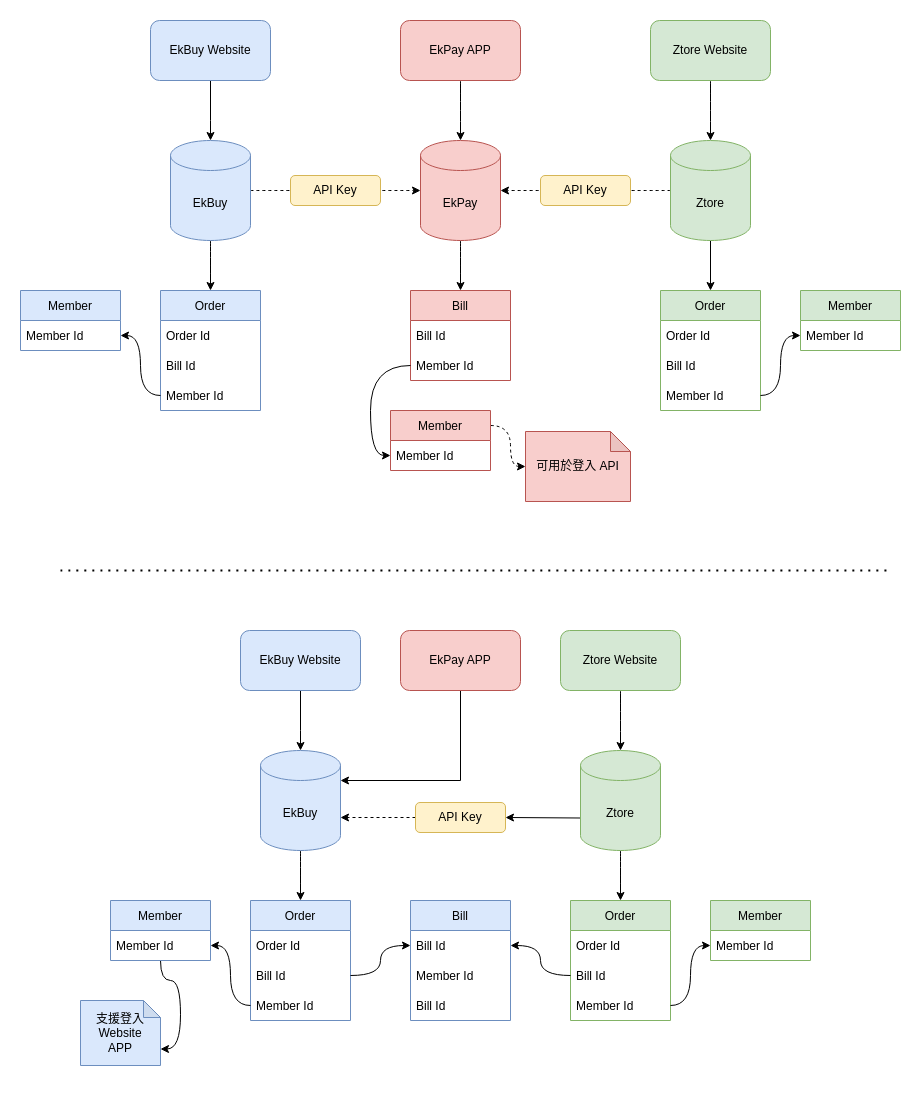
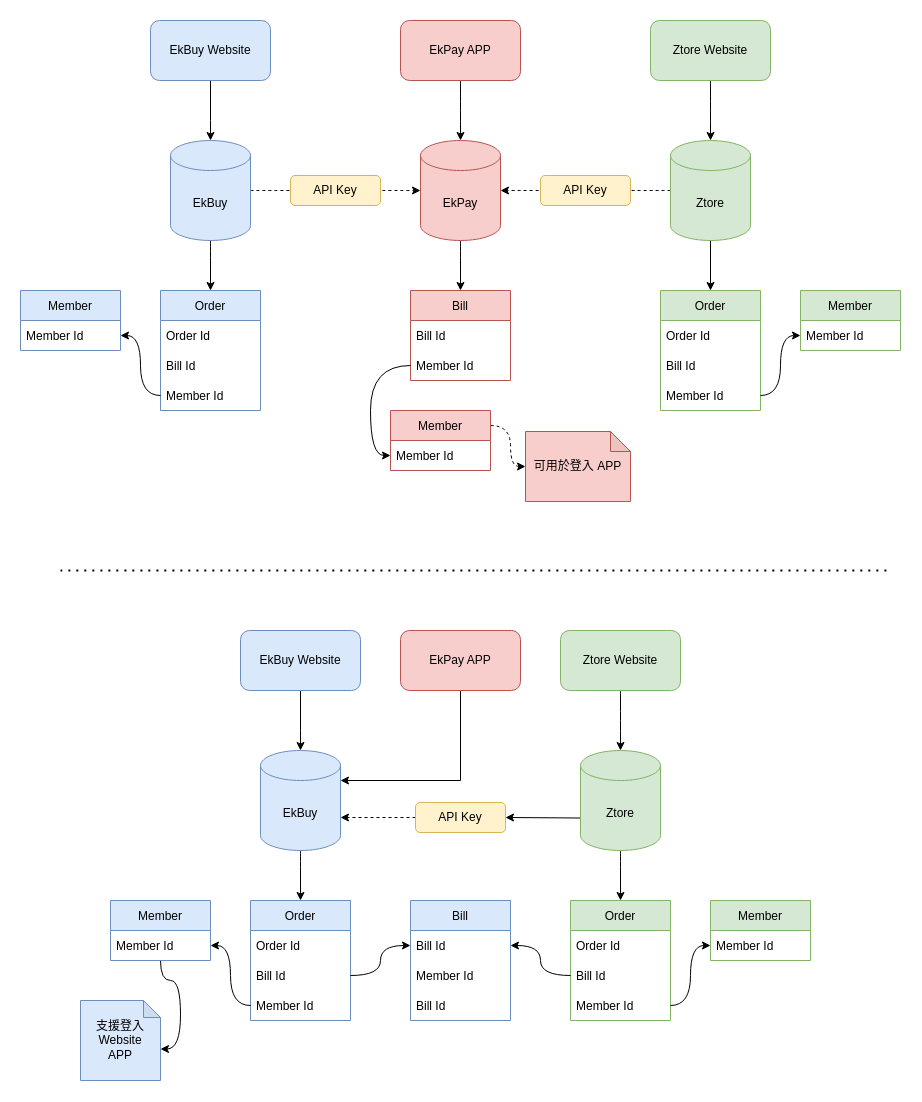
  <mxCell id="0" />
  <mxCell id="1" parent="0" />
  <mxCell id="2" style="edgeStyle=orthogonalEdgeStyle;curved=1;rounded=0;sketch=0;orthogonalLoop=1;jettySize=auto;html=1;startArrow=none;startFill=0;entryX=0.5;entryY=0;entryDx=0;entryDy=0;" parent="1" source="3" target="18" edge="1"><mxGeometry relative="1" as="geometry"><mxPoint x="460" y="90" as="targetPoint" /></mxGeometry></mxCell>
  <mxCell id="3" value="EkPay" style="shape=cylinder3;whiteSpace=wrap;html=1;boundedLbl=1;backgroundOutline=1;size=15;fillColor=#f8cecc;strokeColor=#b85450;" parent="1" vertex="1"><mxGeometry x="420" y="140" width="80" height="100" as="geometry" /></mxCell>
  <mxCell id="4" style="edgeStyle=orthogonalEdgeStyle;curved=1;rounded=0;sketch=0;orthogonalLoop=1;jettySize=auto;html=1;startArrow=none;startFill=0;entryX=0.5;entryY=0;entryDx=0;entryDy=0;" parent="1" source="6" target="11" edge="1"><mxGeometry relative="1" as="geometry"><mxPoint x="130" y="165" as="targetPoint" /></mxGeometry></mxCell>
  <mxCell id="5" style="edgeStyle=orthogonalEdgeStyle;curved=1;rounded=0;sketch=0;orthogonalLoop=1;jettySize=auto;html=1;entryX=0;entryY=0.5;entryDx=0;entryDy=0;entryPerimeter=0;dashed=1;startArrow=none;startFill=0;endArrow=classic;endFill=1;" parent="1" source="6" target="3" edge="1"><mxGeometry relative="1" as="geometry" /></mxCell>
  <mxCell id="6" value="&lt;font style=&quot;vertical-align: inherit&quot;&gt;&lt;font style=&quot;vertical-align: inherit&quot;&gt;EkBuy&lt;/font&gt;&lt;/font&gt;" style="shape=cylinder3;whiteSpace=wrap;html=1;boundedLbl=1;backgroundOutline=1;size=15;fillColor=#dae8fc;strokeColor=#6c8ebf;" parent="1" vertex="1"><mxGeometry x="170" y="140" width="80" height="100" as="geometry" /></mxCell>
  <mxCell id="7" style="edgeStyle=orthogonalEdgeStyle;rounded=0;orthogonalLoop=1;jettySize=auto;html=1;entryX=0.5;entryY=0;entryDx=0;entryDy=0;entryPerimeter=0;" parent="1" source="8" target="6" edge="1"><mxGeometry relative="1" as="geometry"><Array as="points"><mxPoint x="210" y="120" /><mxPoint x="210" y="120" /></Array></mxGeometry></mxCell>
  <mxCell id="8" value="EkBuy Website" style="rounded=1;whiteSpace=wrap;html=1;fillColor=#dae8fc;strokeColor=#6c8ebf;" parent="1" vertex="1"><mxGeometry x="150" y="20" width="120" height="60" as="geometry" /></mxCell>
  <mxCell id="9" style="edgeStyle=orthogonalEdgeStyle;curved=1;rounded=0;sketch=0;orthogonalLoop=1;jettySize=auto;html=1;startArrow=none;startFill=0;" parent="1" source="10" target="23" edge="1"><mxGeometry relative="1" as="geometry" /></mxCell>
  <mxCell id="10" value="Ztore Website" style="rounded=1;whiteSpace=wrap;html=1;fillColor=#d5e8d4;strokeColor=#82b366;" parent="1" vertex="1"><mxGeometry x="650" y="20" width="120" height="60" as="geometry" /></mxCell>
  <mxCell id="11" value="Order" style="swimlane;fontStyle=0;childLayout=stackLayout;horizontal=1;startSize=30;horizontalStack=0;resizeParent=1;resizeParentMax=0;resizeLast=0;collapsible=1;marginBottom=0;fillColor=#dae8fc;strokeColor=#6c8ebf;" parent="1" vertex="1"><mxGeometry x="160" y="290" width="100" height="120" as="geometry" /></mxCell>
  <mxCell id="12" value="Order Id" style="text;strokeColor=none;fillColor=none;align=left;verticalAlign=middle;spacingLeft=4;spacingRight=4;overflow=hidden;points=[[0,0.5],[1,0.5]];portConstraint=eastwest;rotatable=0;" parent="11" vertex="1"><mxGeometry y="30" width="100" height="30" as="geometry" /></mxCell>
  <mxCell id="13" value="Bill Id" style="text;strokeColor=none;fillColor=none;align=left;verticalAlign=middle;spacingLeft=4;spacingRight=4;overflow=hidden;points=[[0,0.5],[1,0.5]];portConstraint=eastwest;rotatable=0;" parent="11" vertex="1"><mxGeometry y="60" width="100" height="30" as="geometry" /></mxCell>
  <mxCell id="14" value="Member Id" style="text;strokeColor=none;fillColor=none;align=left;verticalAlign=middle;spacingLeft=4;spacingRight=4;overflow=hidden;points=[[0,0.5],[1,0.5]];portConstraint=eastwest;rotatable=0;" parent="11" vertex="1"><mxGeometry y="90" width="100" height="30" as="geometry" /></mxCell>
  <mxCell id="15" value="Member" style="swimlane;fontStyle=0;childLayout=stackLayout;horizontal=1;startSize=30;horizontalStack=0;resizeParent=1;resizeParentMax=0;resizeLast=0;collapsible=1;marginBottom=0;fillColor=#dae8fc;strokeColor=#6c8ebf;" parent="1" vertex="1"><mxGeometry x="20" y="290" width="100" height="60" as="geometry" /></mxCell>
  <mxCell id="16" value="Member Id" style="text;strokeColor=none;fillColor=none;align=left;verticalAlign=middle;spacingLeft=4;spacingRight=4;overflow=hidden;points=[[0,0.5],[1,0.5]];portConstraint=eastwest;rotatable=0;" parent="15" vertex="1"><mxGeometry y="30" width="100" height="30" as="geometry" /></mxCell>
  <mxCell id="17" style="edgeStyle=orthogonalEdgeStyle;curved=1;rounded=0;sketch=0;orthogonalLoop=1;jettySize=auto;html=1;entryX=1;entryY=0.75;entryDx=0;entryDy=0;startArrow=none;startFill=0;" parent="1" source="14" target="15" edge="1"><mxGeometry relative="1" as="geometry" /></mxCell>
  <mxCell id="18" value="Bill" style="swimlane;fontStyle=0;childLayout=stackLayout;horizontal=1;startSize=30;horizontalStack=0;resizeParent=1;resizeParentMax=0;resizeLast=0;collapsible=1;marginBottom=0;fillColor=#f8cecc;strokeColor=#b85450;" parent="1" vertex="1"><mxGeometry x="410" y="290" width="100" height="90" as="geometry" /></mxCell>
  <mxCell id="19" value="Bill Id" style="text;strokeColor=none;fillColor=none;align=left;verticalAlign=middle;spacingLeft=4;spacingRight=4;overflow=hidden;points=[[0,0.5],[1,0.5]];portConstraint=eastwest;rotatable=0;" parent="18" vertex="1"><mxGeometry y="30" width="100" height="30" as="geometry" /></mxCell>
  <mxCell id="20" value="Member Id" style="text;strokeColor=none;fillColor=none;align=left;verticalAlign=middle;spacingLeft=4;spacingRight=4;overflow=hidden;points=[[0,0.5],[1,0.5]];portConstraint=eastwest;rotatable=0;" parent="18" vertex="1"><mxGeometry y="60" width="100" height="30" as="geometry" /></mxCell>
  <mxCell id="21" value="" style="edgeStyle=orthogonalEdgeStyle;curved=1;rounded=0;sketch=0;orthogonalLoop=1;jettySize=auto;html=1;startArrow=none;startFill=0;dashed=1;" parent="1" source="23" target="3" edge="1"><mxGeometry relative="1" as="geometry" /></mxCell>
  <mxCell id="22" value="" style="edgeStyle=none;rounded=0;sketch=0;orthogonalLoop=1;jettySize=auto;html=1;startArrow=none;startFill=0;" parent="1" source="23" edge="1"><mxGeometry relative="1" as="geometry"><mxPoint x="710" y="290" as="targetPoint" /></mxGeometry></mxCell>
  <mxCell id="23" value="Ztore" style="shape=cylinder3;whiteSpace=wrap;html=1;boundedLbl=1;backgroundOutline=1;size=15;fillColor=#d5e8d4;strokeColor=#82b366;" parent="1" vertex="1"><mxGeometry x="670" y="140" width="80" height="100" as="geometry" /></mxCell>
  <mxCell id="24" value="Order" style="swimlane;fontStyle=0;childLayout=stackLayout;horizontal=1;startSize=30;horizontalStack=0;resizeParent=1;resizeParentMax=0;resizeLast=0;collapsible=1;marginBottom=0;fillColor=#d5e8d4;strokeColor=#82b366;" parent="1" vertex="1"><mxGeometry x="660" y="290" width="100" height="120" as="geometry" /></mxCell>
  <mxCell id="25" value="Order Id" style="text;strokeColor=none;fillColor=none;align=left;verticalAlign=middle;spacingLeft=4;spacingRight=4;overflow=hidden;points=[[0,0.5],[1,0.5]];portConstraint=eastwest;rotatable=0;" parent="24" vertex="1"><mxGeometry y="30" width="100" height="30" as="geometry" /></mxCell>
  <mxCell id="26" value="Bill Id" style="text;strokeColor=none;fillColor=none;align=left;verticalAlign=middle;spacingLeft=4;spacingRight=4;overflow=hidden;points=[[0,0.5],[1,0.5]];portConstraint=eastwest;rotatable=0;" parent="24" vertex="1"><mxGeometry y="60" width="100" height="30" as="geometry" /></mxCell>
  <mxCell id="27" value="Member Id" style="text;strokeColor=none;fillColor=none;align=left;verticalAlign=middle;spacingLeft=4;spacingRight=4;overflow=hidden;points=[[0,0.5],[1,0.5]];portConstraint=eastwest;rotatable=0;" parent="24" vertex="1"><mxGeometry y="90" width="100" height="30" as="geometry" /></mxCell>
  <mxCell id="28" value="Member" style="swimlane;fontStyle=0;childLayout=stackLayout;horizontal=1;startSize=30;horizontalStack=0;resizeParent=1;resizeParentMax=0;resizeLast=0;collapsible=1;marginBottom=0;fillColor=#d5e8d4;strokeColor=#82b366;" parent="1" vertex="1"><mxGeometry x="800" y="290" width="100" height="60" as="geometry" /></mxCell>
  <mxCell id="29" value="Member Id" style="text;strokeColor=none;fillColor=none;align=left;verticalAlign=middle;spacingLeft=4;spacingRight=4;overflow=hidden;points=[[0,0.5],[1,0.5]];portConstraint=eastwest;rotatable=0;" parent="28" vertex="1"><mxGeometry y="30" width="100" height="30" as="geometry" /></mxCell>
  <mxCell id="30" style="edgeStyle=orthogonalEdgeStyle;curved=1;rounded=0;sketch=0;orthogonalLoop=1;jettySize=auto;html=1;entryX=0;entryY=0.5;entryDx=0;entryDy=0;startArrow=none;startFill=0;exitX=1;exitY=0.5;exitDx=0;exitDy=0;" parent="1" source="27" target="29" edge="1"><mxGeometry relative="1" as="geometry" /></mxCell>
  <mxCell id="31" style="edgeStyle=orthogonalEdgeStyle;curved=1;rounded=0;sketch=0;orthogonalLoop=1;jettySize=auto;html=1;startArrow=none;startFill=0;" parent="1" source="32" target="3" edge="1"><mxGeometry relative="1" as="geometry" /></mxCell>
  <mxCell id="32" value="EkPay APP" style="rounded=1;whiteSpace=wrap;html=1;fillColor=#f8cecc;strokeColor=#b85450;" parent="1" vertex="1"><mxGeometry x="400" y="20" width="120" height="60" as="geometry" /></mxCell>
  <mxCell id="33" style="edgeStyle=orthogonalEdgeStyle;curved=1;rounded=0;sketch=0;orthogonalLoop=1;jettySize=auto;html=1;startArrow=none;startFill=0;entryX=0.5;entryY=0;entryDx=0;entryDy=0;" parent="1" source="34" target="39" edge="1"><mxGeometry relative="1" as="geometry"><mxPoint x="220" y="775" as="targetPoint" /></mxGeometry></mxCell>
  <mxCell id="34" value="&lt;font style=&quot;vertical-align: inherit&quot;&gt;&lt;font style=&quot;vertical-align: inherit&quot;&gt;EkBuy&lt;/font&gt;&lt;/font&gt;" style="shape=cylinder3;whiteSpace=wrap;html=1;boundedLbl=1;backgroundOutline=1;size=15;fillColor=#dae8fc;strokeColor=#6c8ebf;" parent="1" vertex="1"><mxGeometry x="260" y="750" width="80" height="100" as="geometry" /></mxCell>
  <mxCell id="35" style="edgeStyle=orthogonalEdgeStyle;rounded=0;orthogonalLoop=1;jettySize=auto;html=1;entryX=0.5;entryY=0;entryDx=0;entryDy=0;entryPerimeter=0;" parent="1" source="36" target="34" edge="1"><mxGeometry relative="1" as="geometry"><Array as="points"><mxPoint x="300" y="730" /><mxPoint x="300" y="730" /></Array></mxGeometry></mxCell>
  <mxCell id="36" value="EkBuy Website" style="rounded=1;whiteSpace=wrap;html=1;fillColor=#dae8fc;strokeColor=#6c8ebf;" parent="1" vertex="1"><mxGeometry x="240" y="630" width="120" height="60" as="geometry" /></mxCell>
  <mxCell id="37" style="edgeStyle=orthogonalEdgeStyle;curved=1;rounded=0;sketch=0;orthogonalLoop=1;jettySize=auto;html=1;startArrow=none;startFill=0;" parent="1" source="38" target="53" edge="1"><mxGeometry relative="1" as="geometry" /></mxCell>
  <mxCell id="38" value="Ztore Website" style="rounded=1;whiteSpace=wrap;html=1;fillColor=#d5e8d4;strokeColor=#82b366;" parent="1" vertex="1"><mxGeometry x="560" y="630" width="120" height="60" as="geometry" /></mxCell>
  <mxCell id="39" value="Order" style="swimlane;fontStyle=0;childLayout=stackLayout;horizontal=1;startSize=30;horizontalStack=0;resizeParent=1;resizeParentMax=0;resizeLast=0;collapsible=1;marginBottom=0;fillColor=#dae8fc;strokeColor=#6c8ebf;" parent="1" vertex="1"><mxGeometry x="250" y="900" width="100" height="120" as="geometry" /></mxCell>
  <mxCell id="40" value="Order Id" style="text;strokeColor=none;fillColor=none;align=left;verticalAlign=middle;spacingLeft=4;spacingRight=4;overflow=hidden;points=[[0,0.5],[1,0.5]];portConstraint=eastwest;rotatable=0;" parent="39" vertex="1"><mxGeometry y="30" width="100" height="30" as="geometry" /></mxCell>
  <mxCell id="41" value="Bill Id" style="text;strokeColor=none;fillColor=none;align=left;verticalAlign=middle;spacingLeft=4;spacingRight=4;overflow=hidden;points=[[0,0.5],[1,0.5]];portConstraint=eastwest;rotatable=0;" parent="39" vertex="1"><mxGeometry y="60" width="100" height="30" as="geometry" /></mxCell>
  <mxCell id="42" value="Member Id" style="text;strokeColor=none;fillColor=none;align=left;verticalAlign=middle;spacingLeft=4;spacingRight=4;overflow=hidden;points=[[0,0.5],[1,0.5]];portConstraint=eastwest;rotatable=0;" parent="39" vertex="1"><mxGeometry y="90" width="100" height="30" as="geometry" /></mxCell>
  <mxCell id="43" style="edgeStyle=orthogonalEdgeStyle;curved=1;rounded=0;sketch=0;orthogonalLoop=1;jettySize=auto;html=1;entryX=0;entryY=0;entryDx=80;entryDy=48.5;entryPerimeter=0;startArrow=none;startFill=0;endArrow=classic;endFill=1;" parent="1" source="44" target="75" edge="1"><mxGeometry relative="1" as="geometry" /></mxCell>
  <mxCell id="44" value="Member" style="swimlane;fontStyle=0;childLayout=stackLayout;horizontal=1;startSize=30;horizontalStack=0;resizeParent=1;resizeParentMax=0;resizeLast=0;collapsible=1;marginBottom=0;fillColor=#dae8fc;strokeColor=#6c8ebf;" parent="1" vertex="1"><mxGeometry x="110" y="900" width="100" height="60" as="geometry" /></mxCell>
  <mxCell id="45" value="Member Id" style="text;strokeColor=none;fillColor=none;align=left;verticalAlign=middle;spacingLeft=4;spacingRight=4;overflow=hidden;points=[[0,0.5],[1,0.5]];portConstraint=eastwest;rotatable=0;" parent="44" vertex="1"><mxGeometry y="30" width="100" height="30" as="geometry" /></mxCell>
  <mxCell id="46" style="edgeStyle=orthogonalEdgeStyle;curved=1;rounded=0;sketch=0;orthogonalLoop=1;jettySize=auto;html=1;entryX=1;entryY=0.75;entryDx=0;entryDy=0;startArrow=none;startFill=0;" parent="1" source="42" target="44" edge="1"><mxGeometry relative="1" as="geometry" /></mxCell>
  <mxCell id="47" value="Bill" style="swimlane;fontStyle=0;childLayout=stackLayout;horizontal=1;startSize=30;horizontalStack=0;resizeParent=1;resizeParentMax=0;resizeLast=0;collapsible=1;marginBottom=0;fillColor=#dae8fc;strokeColor=#6c8ebf;" parent="1" vertex="1"><mxGeometry x="410" y="900" width="100" height="120" as="geometry" /></mxCell>
  <mxCell id="48" value="Bill Id" style="text;strokeColor=none;fillColor=none;align=left;verticalAlign=middle;spacingLeft=4;spacingRight=4;overflow=hidden;points=[[0,0.5],[1,0.5]];portConstraint=eastwest;rotatable=0;" parent="47" vertex="1"><mxGeometry y="30" width="100" height="30" as="geometry" /></mxCell>
  <mxCell id="49" value="Member Id" style="text;strokeColor=none;fillColor=none;align=left;verticalAlign=middle;spacingLeft=4;spacingRight=4;overflow=hidden;points=[[0,0.5],[1,0.5]];portConstraint=eastwest;rotatable=0;" parent="47" vertex="1"><mxGeometry y="60" width="100" height="30" as="geometry" /></mxCell>
  <mxCell id="50" value="Bill Id" style="text;strokeColor=none;fillColor=none;align=left;verticalAlign=middle;spacingLeft=4;spacingRight=4;overflow=hidden;points=[[0,0.5],[1,0.5]];portConstraint=eastwest;rotatable=0;" parent="47" vertex="1"><mxGeometry y="90" width="100" height="30" as="geometry" /></mxCell>
  <mxCell id="51" style="edgeStyle=none;rounded=0;sketch=0;orthogonalLoop=1;jettySize=auto;html=1;entryX=1;entryY=0.5;entryDx=0;entryDy=0;startArrow=none;startFill=0;exitX=0;exitY=0;exitDx=0;exitDy=67.5;exitPerimeter=0;" parent="1" source="53" target="67" edge="1"><mxGeometry relative="1" as="geometry"><mxPoint x="580" y="805" as="sourcePoint" /></mxGeometry></mxCell>
  <mxCell id="52" style="edgeStyle=orthogonalEdgeStyle;curved=1;rounded=0;sketch=0;orthogonalLoop=1;jettySize=auto;html=1;entryX=0.5;entryY=0;entryDx=0;entryDy=0;startArrow=none;startFill=0;endArrow=classic;endFill=1;" parent="1" source="53" target="54" edge="1"><mxGeometry relative="1" as="geometry" /></mxCell>
  <mxCell id="53" value="Ztore" style="shape=cylinder3;whiteSpace=wrap;html=1;boundedLbl=1;backgroundOutline=1;size=15;fillColor=#d5e8d4;strokeColor=#82b366;" parent="1" vertex="1"><mxGeometry x="580" y="750" width="80" height="100" as="geometry" /></mxCell>
  <mxCell id="54" value="Order" style="swimlane;fontStyle=0;childLayout=stackLayout;horizontal=1;startSize=30;horizontalStack=0;resizeParent=1;resizeParentMax=0;resizeLast=0;collapsible=1;marginBottom=0;fillColor=#d5e8d4;strokeColor=#82b366;" parent="1" vertex="1"><mxGeometry x="570" y="900" width="100" height="120" as="geometry" /></mxCell>
  <mxCell id="55" value="Order Id" style="text;strokeColor=none;fillColor=none;align=left;verticalAlign=middle;spacingLeft=4;spacingRight=4;overflow=hidden;points=[[0,0.5],[1,0.5]];portConstraint=eastwest;rotatable=0;" parent="54" vertex="1"><mxGeometry y="30" width="100" height="30" as="geometry" /></mxCell>
  <mxCell id="56" value="Bill Id" style="text;strokeColor=none;fillColor=none;align=left;verticalAlign=middle;spacingLeft=4;spacingRight=4;overflow=hidden;points=[[0,0.5],[1,0.5]];portConstraint=eastwest;rotatable=0;" parent="54" vertex="1"><mxGeometry y="60" width="100" height="30" as="geometry" /></mxCell>
  <mxCell id="57" value="Member Id" style="text;strokeColor=none;fillColor=none;align=left;verticalAlign=middle;spacingLeft=4;spacingRight=4;overflow=hidden;points=[[0,0.5],[1,0.5]];portConstraint=eastwest;rotatable=0;" parent="54" vertex="1"><mxGeometry y="90" width="100" height="30" as="geometry" /></mxCell>
  <mxCell id="58" value="Member" style="swimlane;fontStyle=0;childLayout=stackLayout;horizontal=1;startSize=30;horizontalStack=0;resizeParent=1;resizeParentMax=0;resizeLast=0;collapsible=1;marginBottom=0;fillColor=#d5e8d4;strokeColor=#82b366;" parent="1" vertex="1"><mxGeometry x="710" y="900" width="100" height="60" as="geometry" /></mxCell>
  <mxCell id="59" value="Member Id" style="text;strokeColor=none;fillColor=none;align=left;verticalAlign=middle;spacingLeft=4;spacingRight=4;overflow=hidden;points=[[0,0.5],[1,0.5]];portConstraint=eastwest;rotatable=0;" parent="58" vertex="1"><mxGeometry y="30" width="100" height="30" as="geometry" /></mxCell>
  <mxCell id="60" style="edgeStyle=orthogonalEdgeStyle;curved=1;rounded=0;sketch=0;orthogonalLoop=1;jettySize=auto;html=1;entryX=0;entryY=0.5;entryDx=0;entryDy=0;startArrow=none;startFill=0;exitX=1;exitY=0.5;exitDx=0;exitDy=0;" parent="1" source="41" target="48" edge="1"><mxGeometry relative="1" as="geometry" /></mxCell>
  <mxCell id="61" style="edgeStyle=orthogonalEdgeStyle;curved=1;rounded=0;sketch=0;orthogonalLoop=1;jettySize=auto;html=1;entryX=1;entryY=0.5;entryDx=0;entryDy=0;startArrow=none;startFill=0;exitX=0;exitY=0.5;exitDx=0;exitDy=0;" parent="1" source="56" target="48" edge="1"><mxGeometry relative="1" as="geometry" /></mxCell>
  <mxCell id="62" style="edgeStyle=orthogonalEdgeStyle;curved=1;rounded=0;sketch=0;orthogonalLoop=1;jettySize=auto;html=1;entryX=0;entryY=0.5;entryDx=0;entryDy=0;startArrow=none;startFill=0;exitX=1;exitY=0.5;exitDx=0;exitDy=0;" parent="1" source="57" target="59" edge="1"><mxGeometry relative="1" as="geometry" /></mxCell>
  <mxCell id="63" style="rounded=0;sketch=0;orthogonalLoop=1;jettySize=auto;html=1;startArrow=none;startFill=0;exitX=0.5;exitY=1;exitDx=0;exitDy=0;" parent="1" source="64" edge="1"><mxGeometry relative="1" as="geometry"><mxPoint x="340" y="780" as="targetPoint" /><Array as="points"><mxPoint x="460" y="780" /></Array></mxGeometry></mxCell>
  <mxCell id="64" value="EkPay APP" style="rounded=1;whiteSpace=wrap;html=1;fillColor=#f8cecc;strokeColor=#b85450;" parent="1" vertex="1"><mxGeometry x="400" y="630" width="120" height="60" as="geometry" /></mxCell>
  <mxCell id="65" value="" style="endArrow=none;dashed=1;html=1;dashPattern=1 3;strokeWidth=2;rounded=0;sketch=0;curved=1;" parent="1" edge="1"><mxGeometry width="50" height="50" relative="1" as="geometry"><mxPoint y="570" as="sourcePoint" x="60" /><mxPoint x="890" y="570" as="targetPoint" /></mxGeometry></mxCell>
  <mxCell id="66" style="edgeStyle=none;rounded=0;sketch=0;orthogonalLoop=1;jettySize=auto;html=1;startArrow=none;startFill=0;dashed=1;" parent="1" source="67" edge="1"><mxGeometry relative="1" as="geometry"><mxPoint x="340" y="817" as="targetPoint" /></mxGeometry></mxCell>
  <mxCell id="67" value="API Key" style="rounded=1;whiteSpace=wrap;html=1;fillColor=#fff2cc;strokeColor=#d6b656;" parent="1" vertex="1"><mxGeometry x="415" y="802" width="90" height="30" as="geometry" /></mxCell>
  <mxCell id="68" style="edgeStyle=orthogonalEdgeStyle;curved=1;rounded=0;sketch=0;orthogonalLoop=1;jettySize=auto;html=1;exitX=1;exitY=0.25;exitDx=0;exitDy=0;entryX=0;entryY=0.5;entryDx=0;entryDy=0;entryPerimeter=0;dashed=1;startArrow=none;startFill=0;endArrow=classic;endFill=1;" parent="1" source="69" target="74" edge="1"><mxGeometry relative="1" as="geometry" /></mxCell>
  <mxCell id="69" value="Member" style="swimlane;fontStyle=0;childLayout=stackLayout;horizontal=1;startSize=30;horizontalStack=0;resizeParent=1;resizeParentMax=0;resizeLast=0;collapsible=1;marginBottom=0;fillColor=#f8cecc;strokeColor=#b85450;" parent="1" vertex="1"><mxGeometry x="390" y="410" width="100" height="60" as="geometry" /></mxCell>
  <mxCell id="70" value="Member Id" style="text;strokeColor=none;fillColor=none;align=left;verticalAlign=middle;spacingLeft=4;spacingRight=4;overflow=hidden;points=[[0,0.5],[1,0.5]];portConstraint=eastwest;rotatable=0;" parent="69" vertex="1"><mxGeometry y="30" width="100" height="30" as="geometry" /></mxCell>
  <mxCell id="71" style="edgeStyle=orthogonalEdgeStyle;rounded=0;sketch=0;orthogonalLoop=1;jettySize=auto;html=1;entryX=0;entryY=0.5;entryDx=0;entryDy=0;startArrow=none;startFill=0;curved=1;" parent="1" source="20" target="70" edge="1"><mxGeometry relative="1" as="geometry" /></mxCell>
  <mxCell id="72" value="API Key" style="rounded=1;whiteSpace=wrap;html=1;fillColor=#fff2cc;strokeColor=#d6b656;" parent="1" vertex="1"><mxGeometry x="540" y="175" width="90" height="30" as="geometry" /></mxCell>
  <mxCell id="73" value="API Key" style="rounded=1;whiteSpace=wrap;html=1;fillColor=#fff2cc;strokeColor=#d6b656;" parent="1" vertex="1"><mxGeometry x="290" y="175" width="90" height="30" as="geometry" /></mxCell>
- <mxCell id="74" value="可用於登入 API" style="shape=note;whiteSpace=wrap;html=1;backgroundOutline=1;darkOpacity=0.05;fillColor=#f8cecc;size=20;strokeColor=#b85450;" parent="1" vertex="1"><mxGeometry x="525" y="431" width="105" height="70" as="geometry" /></mxCell>
- <mxCell id="75" value="支援登入&lt;br&gt;Website&lt;br&gt;APP" style="shape=note;whiteSpace=wrap;html=1;backgroundOutline=1;darkOpacity=0.05;fillColor=#dae8fc;size=17;strokeColor=#6c8ebf;" parent="1" vertex="1"><mxGeometry x="80" y="1000" width="80" height="65" as="geometry" /></mxCell>
+ <mxCell id="74" value="可用於登入 APP" style="shape=note;whiteSpace=wrap;html=1;backgroundOutline=1;darkOpacity=0.05;fillColor=#f8cecc;size=20;strokeColor=#b85450;" parent="1" vertex="1"><mxGeometry x="525" y="431" width="105" height="70" as="geometry" /></mxCell>
+ <mxCell id="75" value="支援登入&lt;br&gt;Website&lt;br&gt;APP" style="shape=note;whiteSpace=wrap;html=1;backgroundOutline=1;darkOpacity=0.05;fillColor=#dae8fc;size=17;strokeColor=#6c8ebf;" parent="1" vertex="1"><mxGeometry x="80" y="1000" width="80" height="80" as="geometry" /></mxCell>
